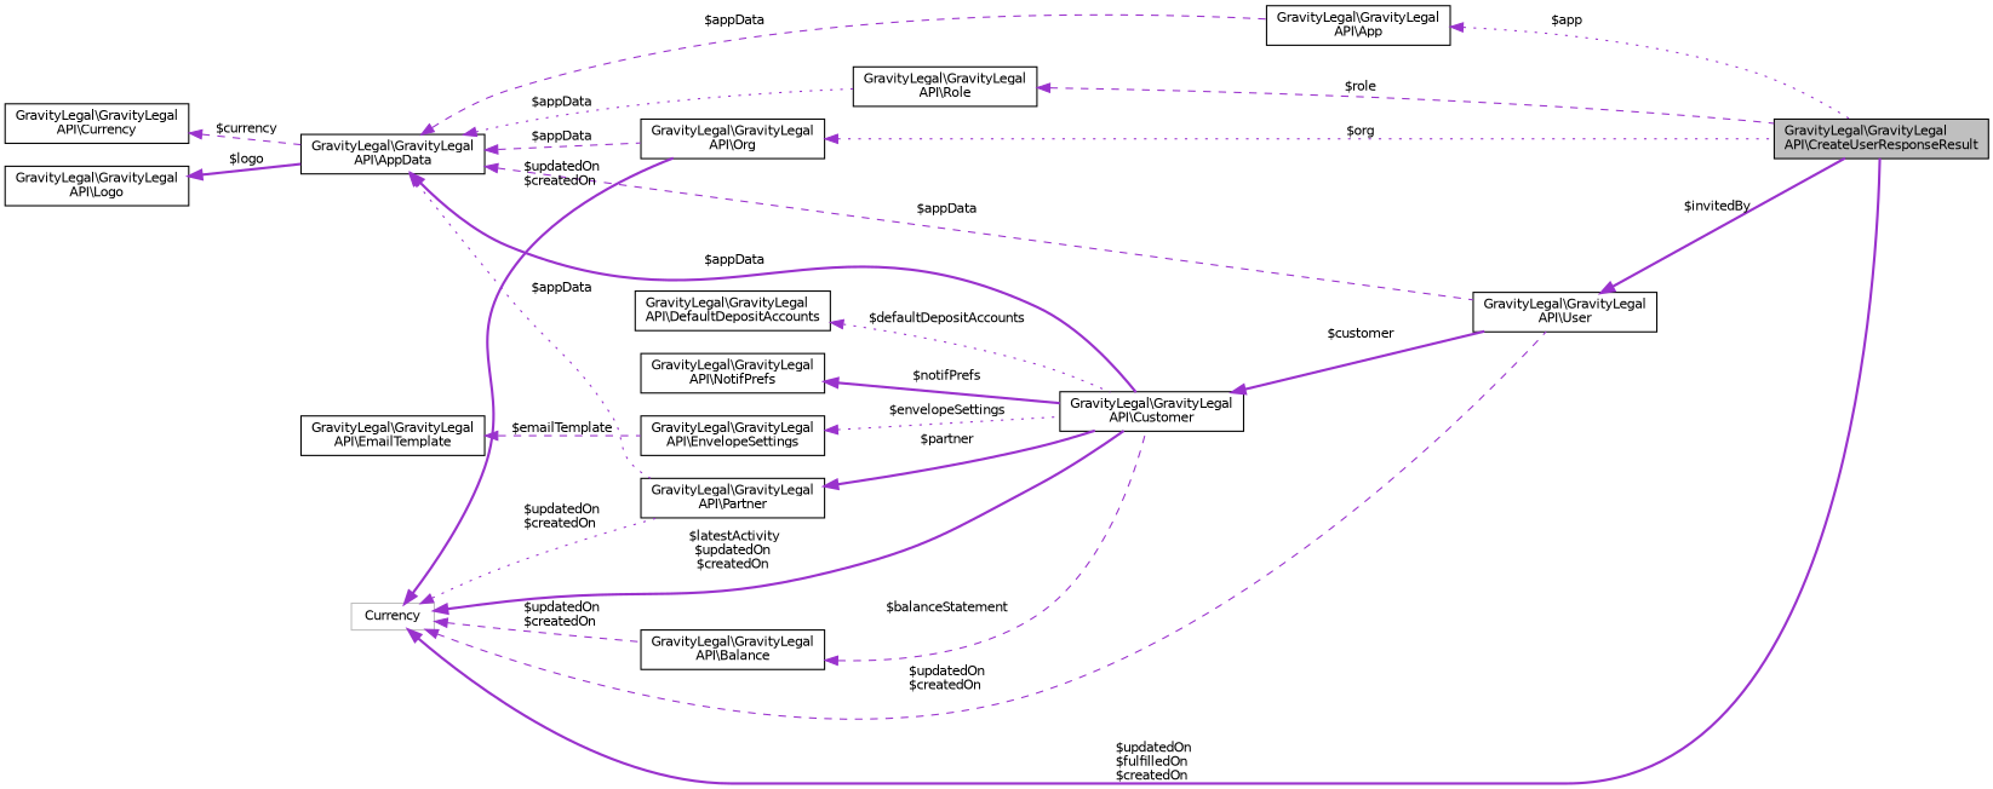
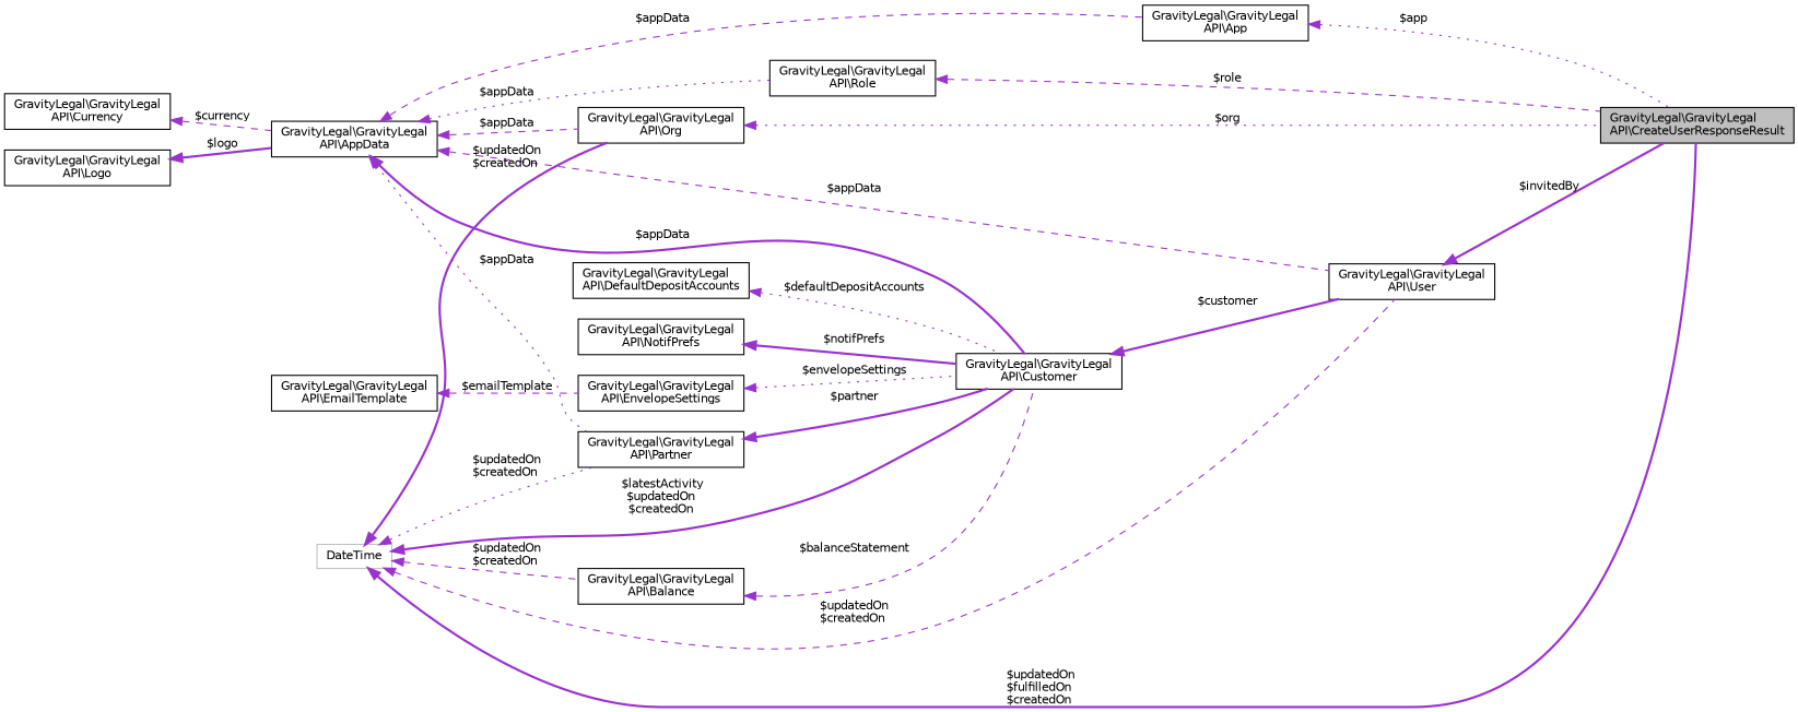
  digraph {
    rankdir=LR
    node [color=black fillcolor=white fontname=Helvetica fontsize=10 shape=record style=filled]
    edge [color=darkorchid3 dir=back fontname=Helvetica fontsize=10 labelfontname=Helvetica labelfontsize=10 style=dashed]
    n1 [fillcolor=grey75 fontcolor=black height=0.2 label="GravityLegal\\GravityLegal\lAPI\\CreateUserResponseResult" width=0.4]
    n2 [height=0.2 label="GravityLegal\\GravityLegal\lAPI\\Role" width=0.4]
    n3 [height=0.2 label="GravityLegal\\GravityLegal\lAPI\\AppData" width=0.4]
    n4 [height=0.2 label="GravityLegal\\GravityLegal\lAPI\\Org" width=0.4]
    n5 [height=0.2 label="GravityLegal\\GravityLegal\lAPI\\User" width=0.4]
    n6 [height=0.2 label="GravityLegal\\GravityLegal\lAPI\\Customer" width=0.4]
    n7 [height=0.2 label="GravityLegal\\GravityLegal\lAPI\\Partner" width=0.4]
    n8 [height=0.2 label="GravityLegal\\GravityLegal\lAPI\\App" width=0.4]
    n9 [height=0.2 label="GravityLegal\\GravityLegal\lAPI\\Currency" width=0.4]
    n10 [height=0.2 label="GravityLegal\\GravityLegal\lAPI\\Logo" width=0.4]
-   n11 [color=grey75 height=0.2 label=Currency width=0.4]
+   n11 [color=grey75 height=0.2 label=DateTime width=0.4]
    n12 [height=0.2 label="GravityLegal\\GravityLegal\lAPI\\Balance" width=0.4]
    n13 [height=0.2 label="GravityLegal\\GravityLegal\lAPI\\DefaultDepositAccounts" width=0.4]
    Node11 [height=0.2 label="GravityLegal\\GravityLegal\lAPI\\NotifPrefs" width=0.4]
    n15 [height=0.2 label="GravityLegal\\GravityLegal\lAPI\\EnvelopeSettings" width=0.4]
    n16 [height=0.2 label="GravityLegal\\GravityLegal\lAPI\\EmailTemplate" width=0.4]
    n2 -> n1 [label=" $role"]
    n3 -> n2 [label=" $appData" style=dotted]
    n3 -> n4 [label=" $appData"]
    n3 -> n5 [label=" $appData"]
    n3 -> n6 [label=" $appData" style=bold]
    n3 -> n7 [label=" $appData" style=dotted]
    n3 -> n8 [label=" $appData"]
    n4 -> n1 [label=" $org" style=dotted]
    n5 -> n1 [label=" $invitedBy" style=bold]
    n6 -> n5 [label=" $customer" style=bold]
    n7 -> n6 [label=" $partner" style=bold]
    n8 -> n1 [label=" $app" style=dotted]
    n9 -> n3 [label=" $currency"]
    n10 -> n3 [label=" $logo" style=bold]
    n11 -> n1 [label=" $updatedOn\n$fulfilledOn\n$createdOn" style=bold]
    n11 -> n4 [label=" $updatedOn\n$createdOn" style=bold]
    n11 -> n5 [label=" $updatedOn\n$createdOn"]
    n11 -> n6 [label=" $latestActivity\n$updatedOn\n$createdOn" style=bold]
    n11 -> n7 [label=" $updatedOn\n$createdOn" style=dotted]
    n11 -> n12 [label=" $updatedOn\n$createdOn"]
    n12 -> n6 [label=" $balanceStatement"]
    n13 -> n6 [label=" $defaultDepositAccounts" style=dotted]
    Node11 -> n6 [label=" $notifPrefs" style=bold]
    n15 -> n6 [label=" $envelopeSettings" style=dotted]
    n16 -> n15 [label=" $emailTemplate"]
  }
